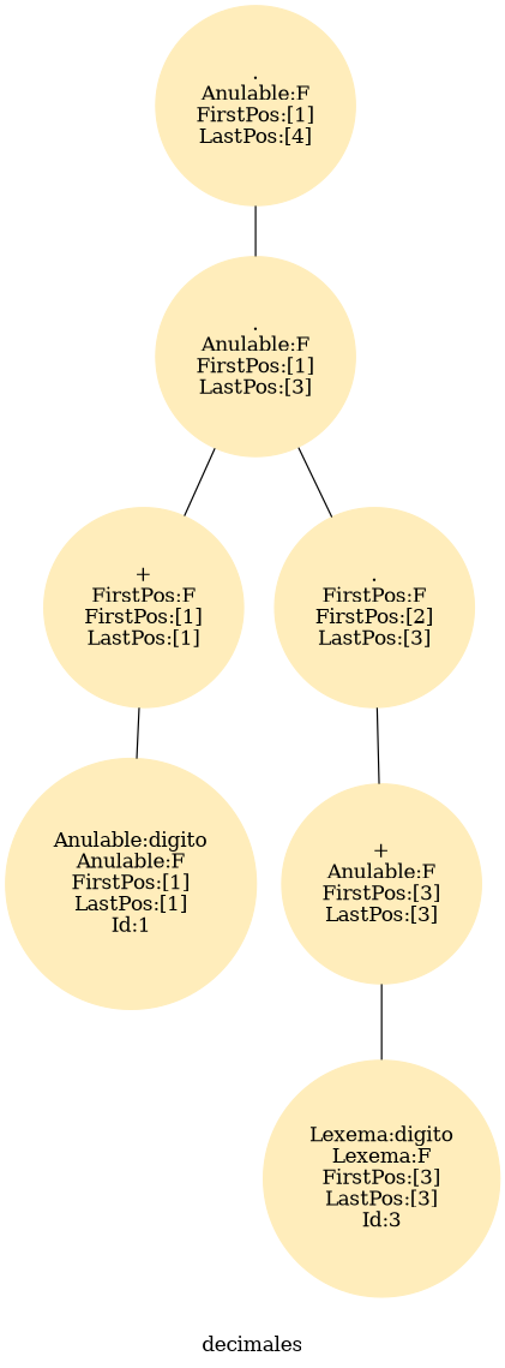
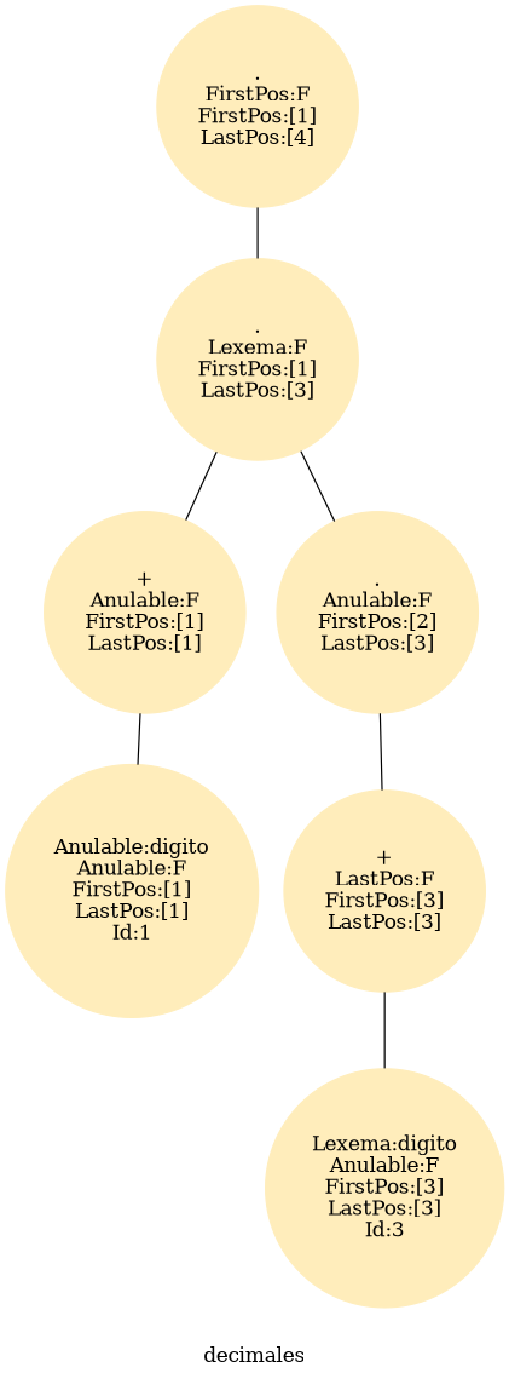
  digraph {
    label=decimales
    node [color="#FFEDBB" shape=circle style=filled]
    edge [dir=none]
-   n1 [label=".\nAnulable:F\nFirstPos:[1]\nLastPos:[4]"]
-   n2 [label=".\nAnulable:F\nFirstPos:[1]\nLastPos:[3]"]
-   n3 [label="+\nFirstPos:F\nFirstPos:[1]\nLastPos:[1]"]
-   n4 [label=".\nFirstPos:F\nFirstPos:[2]\nLastPos:[3]"]
+   n1 [label=".\nFirstPos:F\nFirstPos:[1]\nLastPos:[4]"]
+   n2 [label=".\nLexema:F\nFirstPos:[1]\nLastPos:[3]"]
+   n3 [label="+\nAnulable:F\nFirstPos:[1]\nLastPos:[1]"]
+   n4 [label=".\nAnulable:F\nFirstPos:[2]\nLastPos:[3]"]
    n5 [label="Anulable:digito\nAnulable:F\nFirstPos:[1]\nLastPos:[1]\nId:1"]
-   n6 [label="+\nAnulable:F\nFirstPos:[3]\nLastPos:[3]"]
-   n7 [label="Lexema:digito\nLexema:F\nFirstPos:[3]\nLastPos:[3]\nId:3"]
+   n6 [label="+\nLastPos:F\nFirstPos:[3]\nLastPos:[3]"]
+   n7 [label="Lexema:digito\nAnulable:F\nFirstPos:[3]\nLastPos:[3]\nId:3"]
    n1 -> n2
    n2 -> n3
    n2 -> n4
    n3 -> n5
    n4 -> n6
    n6 -> n7
  }
